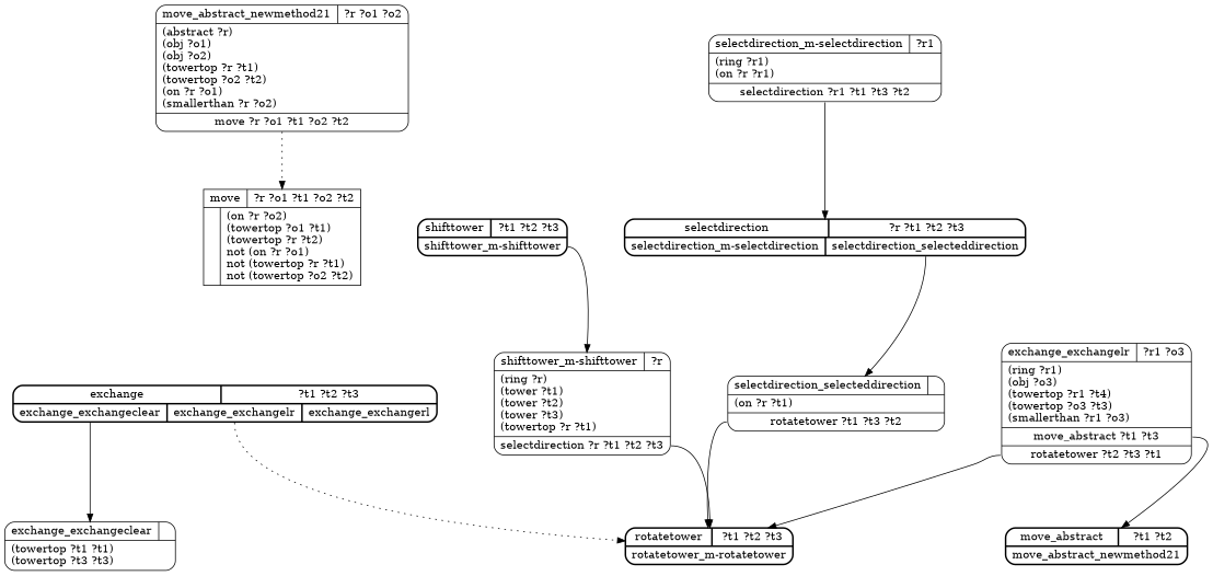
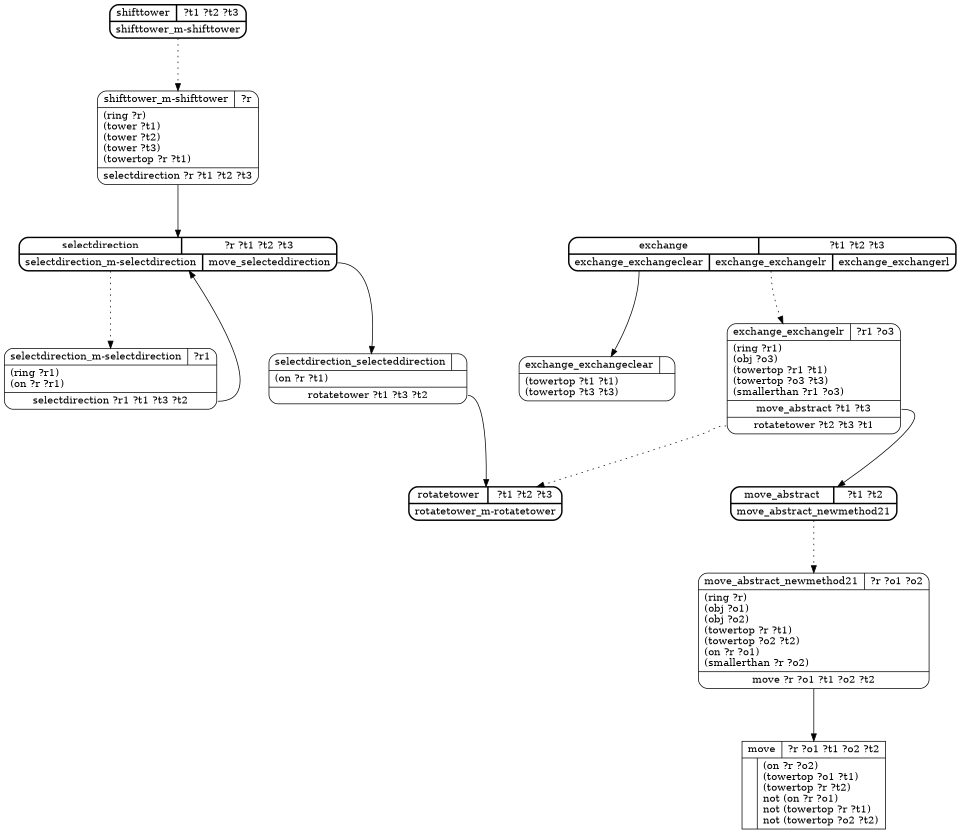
  digraph {
    nodesep=1
    ranksep=1
    node [shape=Mrecord]
    edge [tailport=0]
    move [label="{{\N|?r ?o1 ?t1 ?o2 ?t2}|{|(on ?r ?o2)\l(towertop ?o1 ?t1)\l(towertop ?r ?t2)\lnot (on ?r ?o1)\lnot (towertop ?r ?t1)\lnot (towertop ?o2 ?t2)\l}}" shape=record]
    shifttower [label="{{\N|?t1 ?t2 ?t3}|{<0>shifttower_m-shifttower}}" style=bold]
    "shifttower_m-shifttower" [label="{{\N|?r}|(ring ?r)\l(tower ?t1)\l(tower ?t2)\l(tower ?t3)\l(towertop ?r ?t1)\l|<0>selectdirection ?r ?t1 ?t2 ?t3}"]
-   selectdirection [label="{{\N|?r ?t1 ?t2 ?t3}|{<0>selectdirection_m-selectdirection|<1>selectdirection_selecteddirection}}" style=bold]
+   selectdirection [label="{{\N|?r ?t1 ?t2 ?t3}|{<0>selectdirection_m-selectdirection|<1>move_selecteddirection}}" style=bold]
    "selectdirection_m-selectdirection" [label="{{\N|?r1}|(ring ?r1)\l(on ?r ?r1)\l|<0>selectdirection ?r1 ?t1 ?t3 ?t2}"]
    selectdirection_selecteddirection [label="{{\N|}|(on ?r ?t1)\l|<0>rotatetower ?t1 ?t3 ?t2}"]
    rotatetower [label="{{\N|?t1 ?t2 ?t3}|{<0>rotatetower_m-rotatetower}}" style=bold]
    move_abstract [label="{{\N|?t1 ?t2}|{<0>move_abstract_newmethod21}}" style=bold]
-   move_abstract_newmethod21 [label="{{\N|?r ?o1 ?o2}|(abstract ?r)\l(obj ?o1)\l(obj ?o2)\l(towertop ?r ?t1)\l(towertop ?o2 ?t2)\l(on ?r ?o1)\l(smallerthan ?r ?o2)\l|<0>move ?r ?o1 ?t1 ?o2 ?t2}"]
+   move_abstract_newmethod21 [label="{{\N|?r ?o1 ?o2}|(ring ?r)\l(obj ?o1)\l(obj ?o2)\l(towertop ?r ?t1)\l(towertop ?o2 ?t2)\l(on ?r ?o1)\l(smallerthan ?r ?o2)\l|<0>move ?r ?o1 ?t1 ?o2 ?t2}"]
    exchange [label="{{\N|?t1 ?t2 ?t3}|{<0>exchange_exchangeclear|<1>exchange_exchangelr|<2>exchange_exchangerl}}" style=bold]
    exchange_exchangeclear [label="{{\N|}|(towertop ?t1 ?t1)\l(towertop ?t3 ?t3)\l}"]
-   exchange_exchangelr [label="{{\N|?r1 ?o3}|(ring ?r1)\l(obj ?o3)\l(towertop ?r1 ?t4)\l(towertop ?o3 ?t3)\l(smallerthan ?r1 ?o3)\l|<0>move_abstract ?t1 ?t3|<1>rotatetower ?t2 ?t3 ?t1}"]
-   shifttower -> "shifttower_m-shifttower" [style=solid]
-   "shifttower_m-shifttower" -> rotatetower
+   exchange_exchangelr [label="{{\N|?r1 ?o3}|(ring ?r1)\l(obj ?o3)\l(towertop ?r1 ?t1)\l(towertop ?o3 ?t3)\l(smallerthan ?r1 ?o3)\l|<0>move_abstract ?t1 ?t3|<1>rotatetower ?t2 ?t3 ?t1}"]
+   shifttower -> "shifttower_m-shifttower" [style=dotted]
+   "shifttower_m-shifttower" -> selectdirection
+   selectdirection -> "selectdirection_m-selectdirection" [style=dotted]
    selectdirection -> selectdirection_selecteddirection [style=solid tailport=1]
    "selectdirection_m-selectdirection" -> selectdirection
    selectdirection_selecteddirection -> rotatetower
-   move_abstract_newmethod21 -> move [style=dotted]
+   move_abstract -> move_abstract_newmethod21 [style=dotted]
+   move_abstract_newmethod21 -> move
    exchange -> exchange_exchangeclear [style=solid]
-   exchange -> rotatetower [style=dotted tailport=1]
-   exchange_exchangelr -> rotatetower [tailport=1]
+   exchange -> exchange_exchangelr [style=dotted tailport=1]
+   exchange_exchangelr -> rotatetower [tailport=1 style=dotted]
    exchange_exchangelr -> move_abstract
  }
